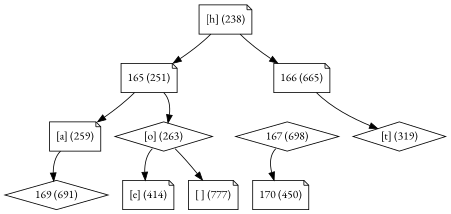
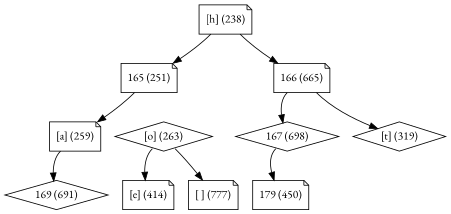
  digraph {
    fontname="EB Garamond"
    node [fontname="EB Garamond" shape=note]
    edge [fontname="EB Garamond" tailport=sw]
    n1 [label="[h] (238)" width=0.5]
    n2 [label="165 (251)" width=0.5]
    n3 [label="166 (665)" width=0.5]
    n4 [label="[a] (259)" width=0.5]
    n5 [label="[o] (263)" shape=diamond width=0.5]
    n6 [label="167 (698)" shape=diamond width=0.5]
    n7 [label="[t] (319)" shape=diamond width=0.5]
    n8 [label="169 (691)" shape=diamond width=0.5]
    n9 [label="[e] (414)" width=0.5]
    n10 [label="[ ] (777)" width=0.5]
-   n11 [label="170 (450)" width=0.5]
+   n11 [label="179 (450)" width=0.5]
    n1 -> n2
    n1 -> n3 [tailport=se]
    n2 -> n4
-   n2 -> n5 [tailport=se]
+   n3 -> n6
    n3 -> n7 [tailport=se]
    n4 -> n8
    n5 -> n9
    n5 -> n10 [tailport=se]
    n6 -> n11
  }
